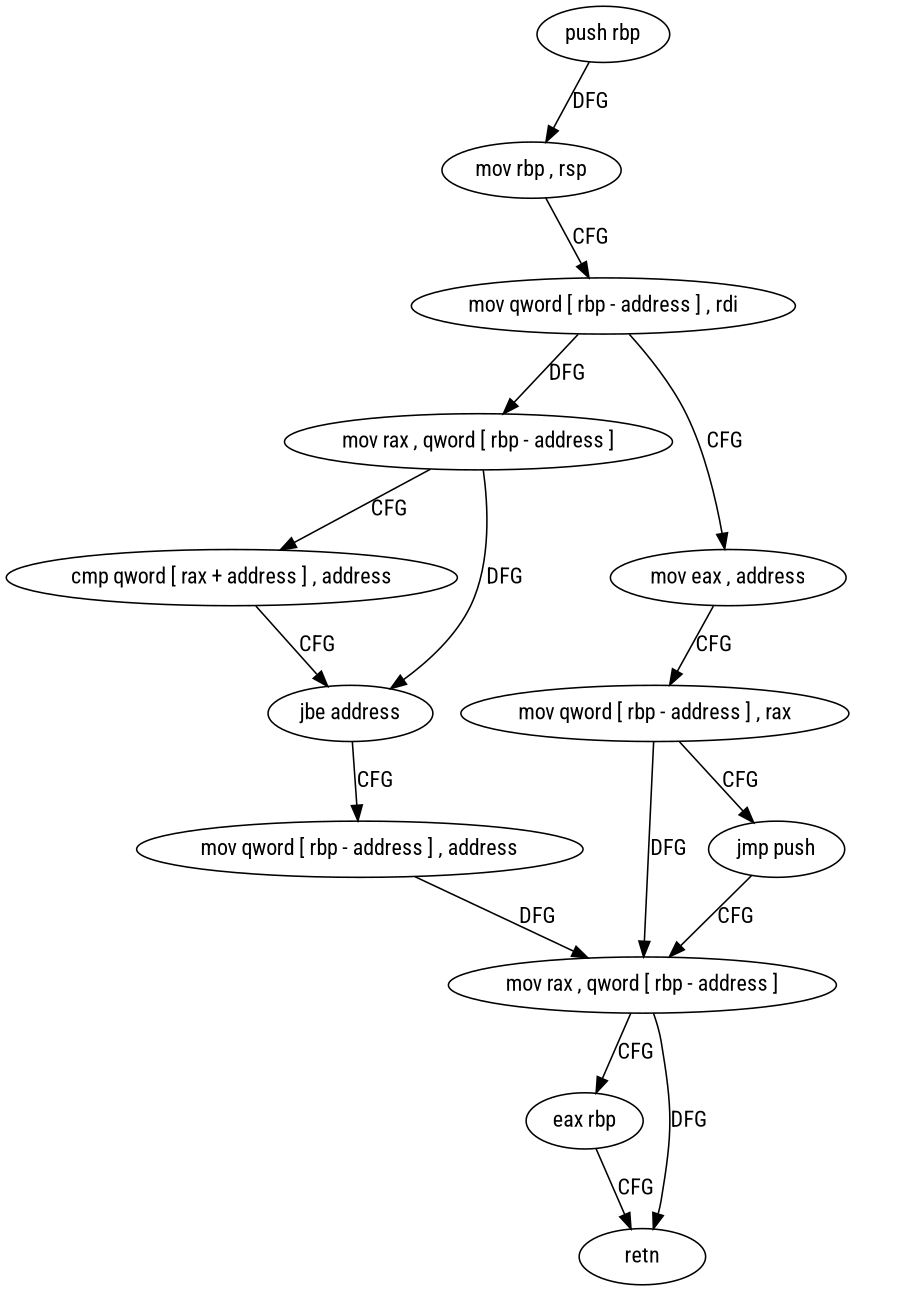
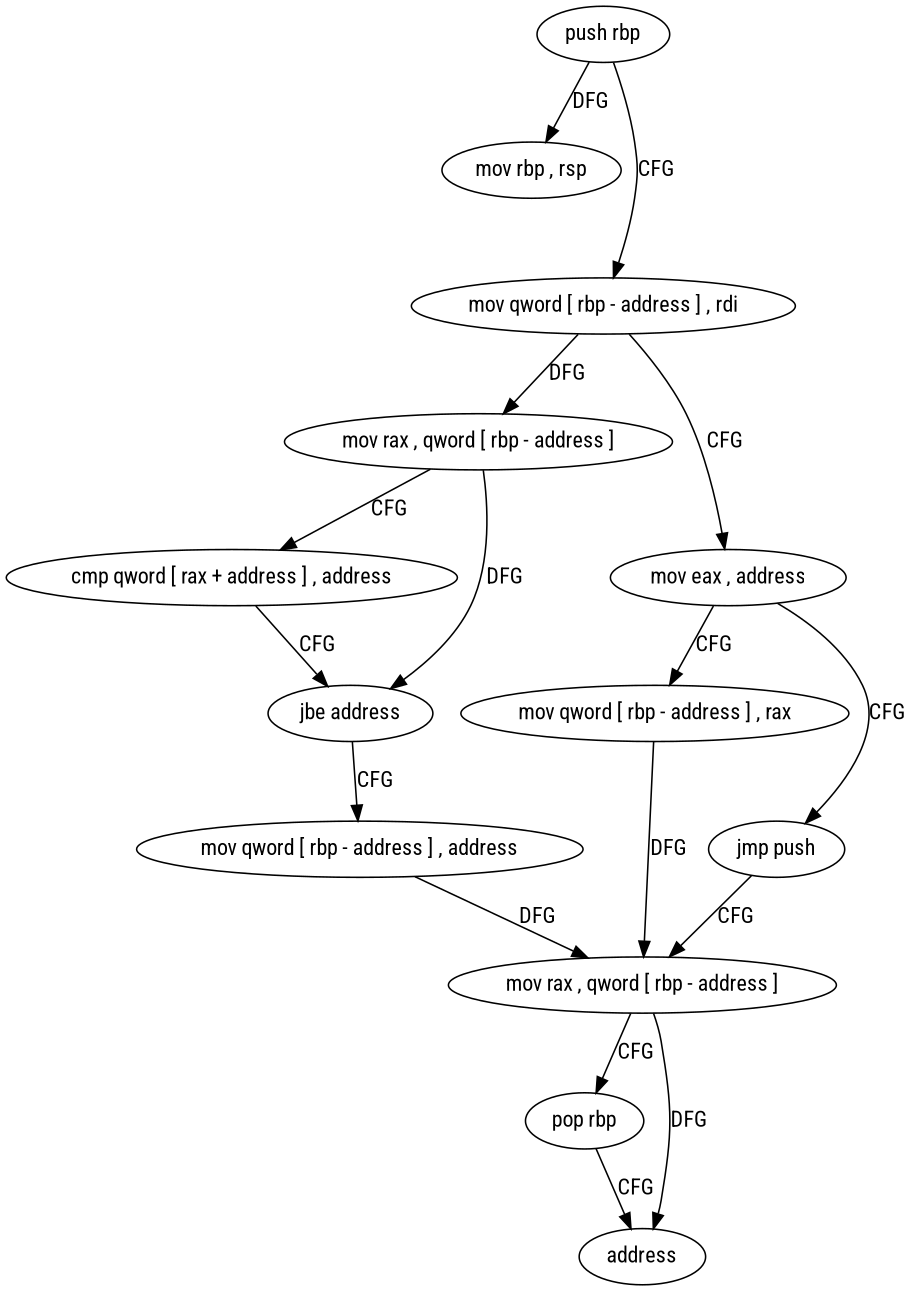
  digraph {
    fontname="Roboto Condensed"
    node [fontname="Roboto Condensed"]
    edge [fontname="Roboto Condensed"]
    n1 [label="push rbp"]
    n2 [label="mov rbp , rsp"]
    n3 [label="mov qword [ rbp - address ] , rdi"]
    n4 [label="mov rax , qword [ rbp - address ]"]
    n5 [label="mov eax , address"]
    n6 [label="cmp qword [ rax + address ] , address"]
    n7 [label="jbe address"]
    n8 [label="mov qword [ rbp - address ] , address"]
    n9 [label="mov rax , qword [ rbp - address ]"]
    n10 [label="mov qword [ rbp - address ] , rax"]
-   n11 [label="eax rbp"]
-   n12 [label=retn]
+   n11 [label="pop rbp"]
+   n12 [label=address]
    n13 [label="jmp push"]
    n1 -> n2 [label=DFG]
-   n2 -> n3 [label=CFG]
+   n1 -> n3 [label=CFG]
    n3 -> n4 [label=DFG]
    n3 -> n5 [label=CFG]
    n4 -> n6 [label=CFG]
    n4 -> n7 [label=DFG]
    n5 -> n10 [label=CFG]
    n6 -> n7 [label=CFG]
    n7 -> n8 [label=CFG]
    n8 -> n9 [label=DFG]
    n9 -> n11 [label=CFG]
    n9 -> n12 [label=DFG]
    n10 -> n9 [label=DFG]
-   n10 -> n13 [label=CFG]
+   n5 -> n13 [label=CFG]
    n11 -> n12 [label=CFG]
    n13 -> n9 [label=CFG]
  }
